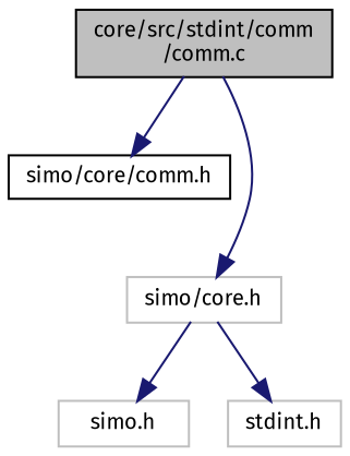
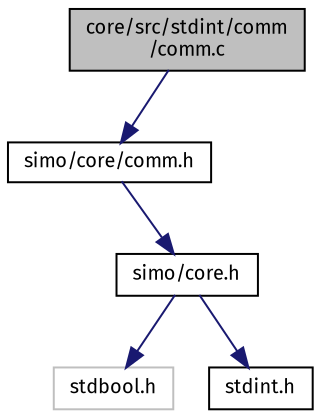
  digraph {
    fontname="Fira Sans"
    node [color=black fillcolor=white fontname="Fira Sans" fontsize=10 shape=record style=filled]
    edge [color=midnightblue fontname="Fira Sans" fontsize=10 labelfontname=Helvetica labelfontsize=10 style=solid]
    n1 [fillcolor=grey75 fontcolor=black height=0.2 label="core/src/stdint/comm\l/comm.c" width=0.4]
    n2 [height=0.2 label="simo/core/comm.h" width=0.4]
-   n3 [color=grey75 height=0.2 label="simo/core.h" width=0.4]
-   n4 [color=grey75 height=0.2 label="simo.h" width=0.4]
-   n5 [color=grey75 height=0.2 label="stdint.h" width=0.4]
+   n3 [height=0.2 label="simo/core.h" width=0.4]
+   n4 [color=grey75 height=0.2 label="stdbool.h" width=0.4]
+   n5 [height=0.2 label="stdint.h" width=0.4]
    n1 -> n2
-   n1 -> n3
+   n2 -> n3
    n3 -> n4
    n3 -> n5
  }
